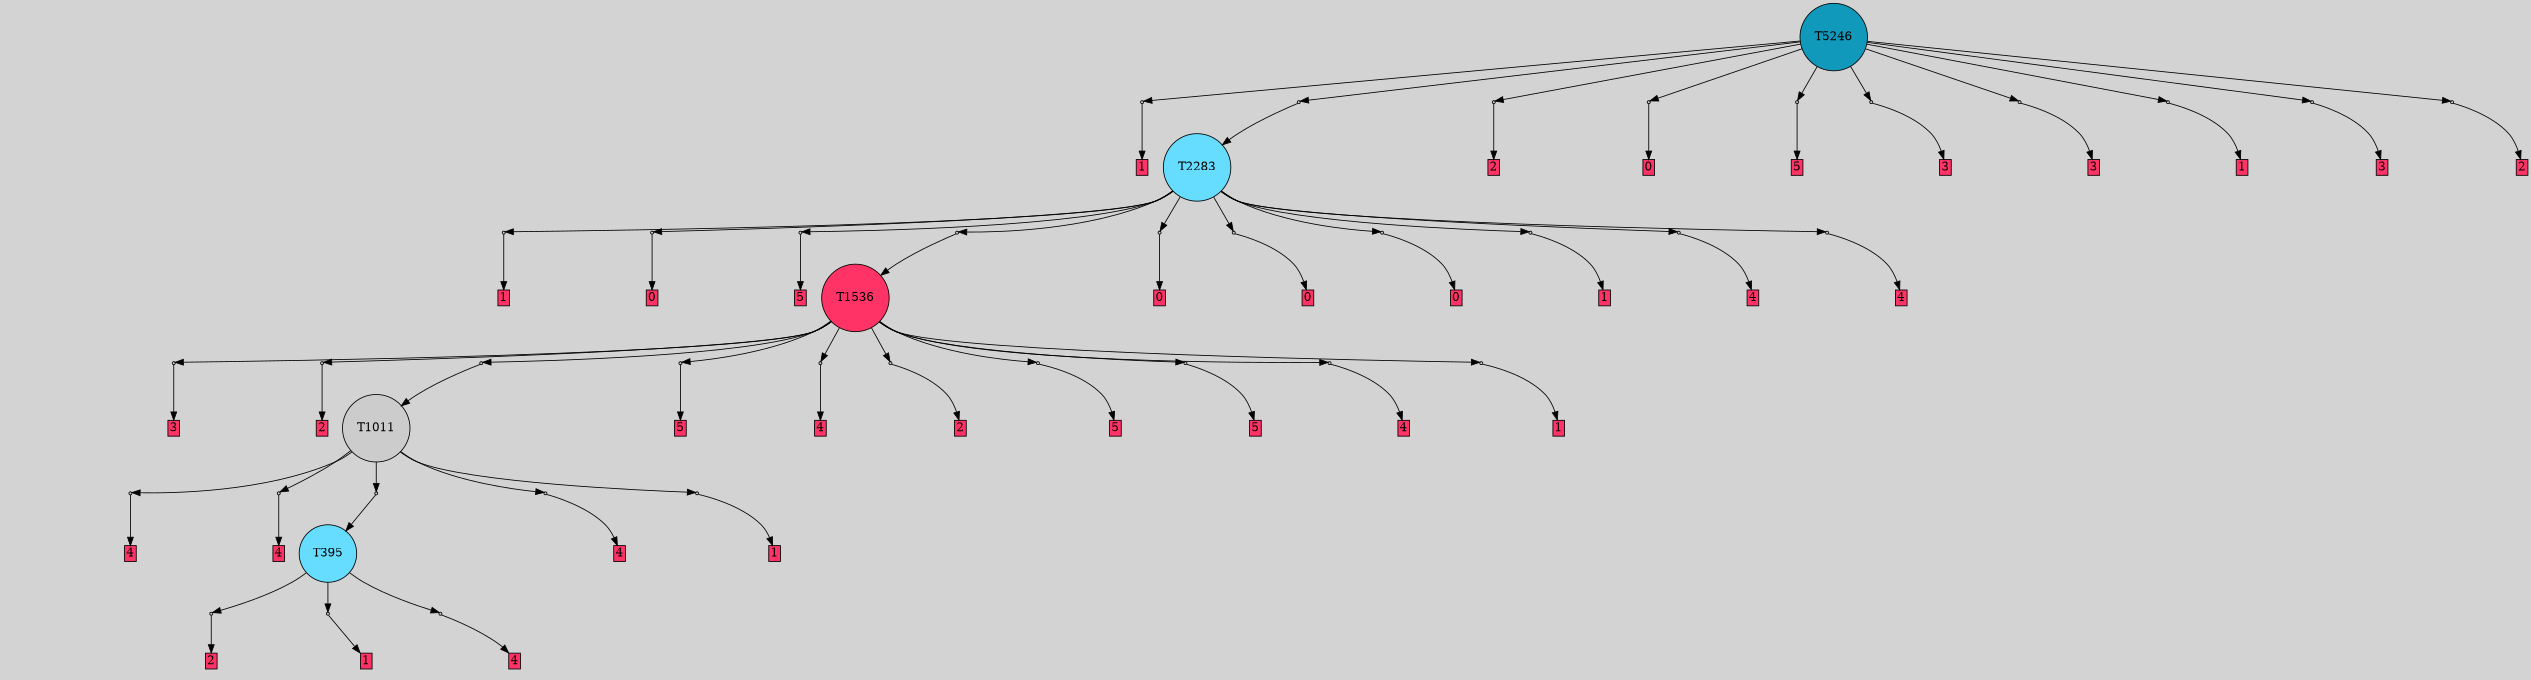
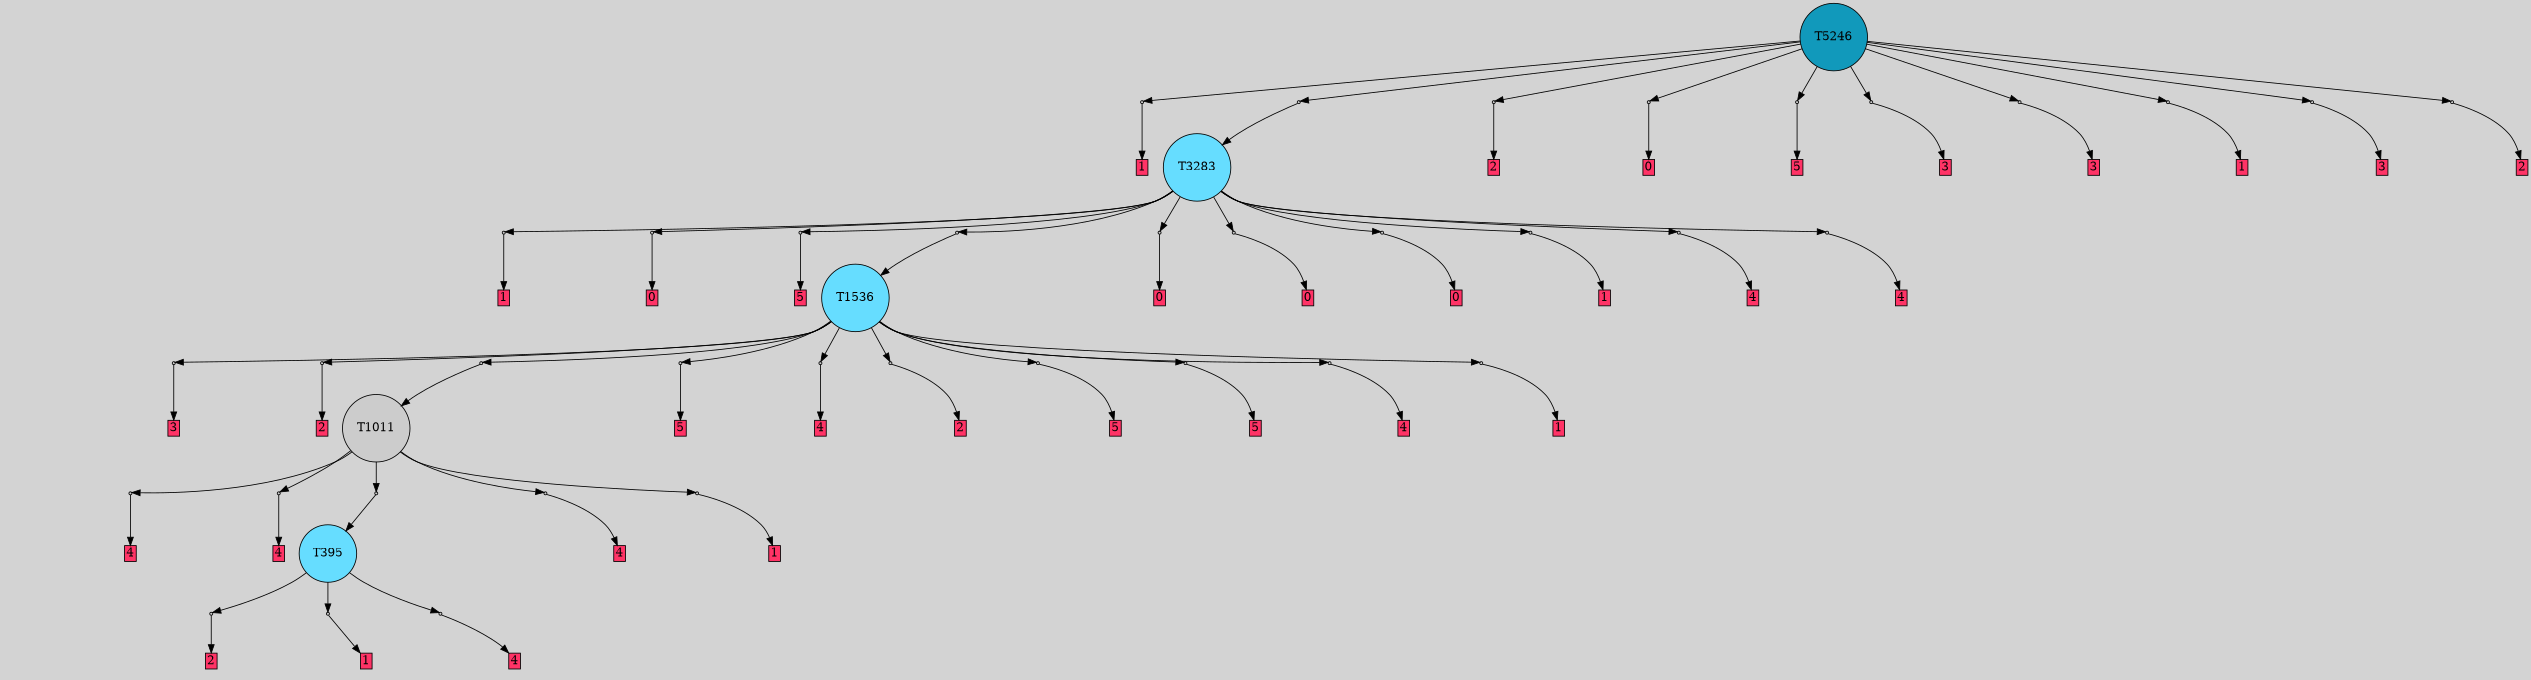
  digraph {
    bgcolor=lightgray
    node [fillcolor="#cccccc" shape=box style=filled]
    T5246 [fillcolor="#1199bb" shape=circle]
    P32972 [shape=point]
    P32973 [shape=point]
    P32974 [shape=point]
    P32975 [shape=point]
    P32976 [shape=point]
    P32977 [shape=point]
    P32978 [shape=point]
    P32979 [shape=point]
    P32980 [shape=point]
    P32981 [shape=point]
    T395 [fillcolor="#66ddff" shape=circle]
    P32944 [shape=point]
    P32945 [shape=point]
    P32946 [shape=point]
    n16 [label="2|0&2|37#2|56&#92;n" style=invis fillcolor=""]
    n17 [fillcolor="#ff3366" height=0 label=2 margin=0.03 width=0]
    n18 [label="1|1&2|41#1|10&#92;n10|0&2|48#0|49&#92;n" style=invis fillcolor=""]
    n19 [fillcolor="#ff3366" height=0 label=1 margin=0.03 width=0]
    n20 [label="3|0&2|20#0|57&#92;n" style=invis fillcolor=""]
    n21 [fillcolor="#ff3366" height=0 label=4 margin=0.03 width=0]
    T1011 [shape=circle]
    P32947 [shape=point]
    P32948 [shape=point]
    P32949 [shape=point]
    P32950 [shape=point]
    P32951 [shape=point]
    n28 [label="1|4&0|9#2|73&#92;n10|0&2|6#0|28&#92;n" style=invis fillcolor=""]
    n29 [fillcolor="#ff3366" height=0 label=4 margin=0.03 width=0]
    n30 [label="8|0&2|74#2|52&#92;n" style=invis fillcolor=""]
    n31 [fillcolor="#ff3366" height=0 label=4 margin=0.03 width=0]
    n32 [label="9|0&2|28#2|12&#92;n" style=invis fillcolor=""]
    n33 [label="1|0&2|61#0|52&#92;n" style=invis fillcolor=""]
    n34 [fillcolor="#ff3366" height=0 label=4 margin=0.03 width=0]
    n35 [label="9|1&0|12#2|49&#92;n1|1&0|65#0|62&#92;n10|0&2|48#0|49&#92;n" style=invis fillcolor=""]
    n36 [fillcolor="#ff3366" height=0 label=1 margin=0.03 width=0]
-   T1536 [fillcolor="#ff3366" shape=circle]
+   T1536 [fillcolor="#66ddff" shape=circle]
    P32952 [shape=point]
    P32953 [shape=point]
    P32954 [shape=point]
    P32955 [shape=point]
    P32956 [shape=point]
    P32957 [shape=point]
    P32958 [shape=point]
    P32959 [shape=point]
    P32960 [shape=point]
    P32961 [shape=point]
    n48 [label="8|0&2|0#2|66&#92;n" style=invis fillcolor=""]
    n49 [fillcolor="#ff3366" height=0 label=3 margin=0.03 width=0]
    n50 [label="4|0&2|59#1|18&#92;n" style=invis fillcolor=""]
    n51 [fillcolor="#ff3366" height=0 label=2 margin=0.03 width=0]
    n52 [label="0|0&2|61#0|76&#92;n10|0&0|80#2|75&#92;n" style=invis fillcolor=""]
    n53 [label="3|0&2|45#1|35&#92;n" style=invis fillcolor=""]
    n54 [fillcolor="#ff3366" height=0 label=5 margin=0.03 width=0]
    n55 [label="3|0&2|0#0|16&#92;n" style=invis fillcolor=""]
    n56 [fillcolor="#ff3366" height=0 label=4 margin=0.03 width=0]
    n57 [label="3|0&2|49#2|8&#92;n" style=invis fillcolor=""]
    n58 [fillcolor="#ff3366" height=0 label=2 margin=0.03 width=0]
    n59 [label="6|4&2|29#0|16&#92;n3|5&2|76#2|68&#92;n9|5&0|20#0|37&#92;n10|0&0|53#2|50&#92;n" style=invis fillcolor=""]
    n60 [fillcolor="#ff3366" height=0 label=5 margin=0.03 width=0]
    n61 [label="6|0&2|4#0|10&#92;n" style=invis fillcolor=""]
    n62 [fillcolor="#ff3366" height=0 label=5 margin=0.03 width=0]
    n63 [label="1|0&2|61#0|58&#92;n" style=invis fillcolor=""]
    n64 [fillcolor="#ff3366" height=0 label=4 margin=0.03 width=0]
    n65 [label="9|1&0|12#2|49&#92;n10|0&2|48#0|49&#92;n" style=invis fillcolor=""]
    n66 [fillcolor="#ff3366" height=0 label=1 margin=0.03 width=0]
-   T2283 [fillcolor="#66ddff" shape=circle]
+   T2283 [fillcolor="#66ddff" shape=circle label=T3283]
    P32962 [shape=point]
    P32963 [shape=point]
    P32964 [shape=point]
    P32965 [shape=point]
    P32966 [shape=point]
    P32967 [shape=point]
    P32968 [shape=point]
    P32969 [shape=point]
    P32970 [shape=point]
    P32971 [shape=point]
    n78 [label="3|0&2|13#1|12&#92;n" style=invis fillcolor=""]
    n79 [fillcolor="#ff3366" height=0 label=1 margin=0.03 width=0]
    n80 [label="3|0&2|21#2|46&#92;n" style=invis fillcolor=""]
    n81 [fillcolor="#ff3366" height=0 label=0 margin=0.03 width=0]
    n82 [label="4|0&2|16#2|28&#92;n9|7&0|44#2|64&#92;n8|0&0|31#0|32&#92;n" style=invis fillcolor=""]
    n83 [fillcolor="#ff3366" height=0 label=5 margin=0.03 width=0]
    n84 [label="3|0&2|75#1|72&#92;n" style=invis fillcolor=""]
    n85 [label="10|0&2|54#2|24&#92;n" style=invis fillcolor=""]
    n86 [fillcolor="#ff3366" height=0 label=0 margin=0.03 width=0]
    n87 [label="2|0&2|18#0|15&#92;n" style=invis fillcolor=""]
    n88 [fillcolor="#ff3366" height=0 label=0 margin=0.03 width=0]
    n89 [label="3|0&2|23#2|52&#92;n" style=invis fillcolor=""]
    n90 [fillcolor="#ff3366" height=0 label=0 margin=0.03 width=0]
    n91 [label="9|0&2|63#2|61&#92;n" style=invis fillcolor=""]
    n92 [fillcolor="#ff3366" height=0 label=1 margin=0.03 width=0]
    n93 [label="3|0&2|50#0|57&#92;n" style=invis fillcolor=""]
    n94 [fillcolor="#ff3366" height=0 label=4 margin=0.03 width=0]
    n95 [label="3|0&2|48#0|57&#92;n" style=invis fillcolor=""]
    n96 [fillcolor="#ff3366" height=0 label=4 margin=0.03 width=0]
    n97 [label="2|0&2|26#2|12&#92;n" style=invis fillcolor=""]
    n98 [fillcolor="#ff3366" height=0 label=1 margin=0.03 width=0]
    n99 [label="8|0&2|34#2|25&#92;n" style=invis fillcolor=""]
    n100 [label="2|0&2|57#0|29&#92;n" style=invis fillcolor=""]
    n101 [fillcolor="#ff3366" height=0 label=2 margin=0.03 width=0]
    n102 [label="10|0&2|54#2|24&#92;n" style=invis fillcolor=""]
    n103 [fillcolor="#ff3366" height=0 label=0 margin=0.03 width=0]
    n104 [label="3|0&2|50#0|57&#92;n" style=invis fillcolor=""]
    n105 [fillcolor="#ff3366" height=0 label=5 margin=0.03 width=0]
    n106 [label="1|0&2|42#2|63&#92;n" style=invis fillcolor=""]
    n107 [fillcolor="#ff3366" height=0 label=3 margin=0.03 width=0]
    n108 [label="1|0&2|42#2|63&#92;n" style=invis fillcolor=""]
    n109 [fillcolor="#ff3366" height=0 label=3 margin=0.03 width=0]
    n110 [label="3|0&2|71#2|79&#92;n" style=invis fillcolor=""]
    n111 [fillcolor="#ff3366" height=0 label=1 margin=0.03 width=0]
    n112 [label="3|0&2|74#2|2&#92;n" style=invis fillcolor=""]
    n113 [fillcolor="#ff3366" height=0 label=3 margin=0.03 width=0]
    n114 [label="8|0&2|0#2|34&#92;n" style=invis fillcolor=""]
    n115 [fillcolor="#ff3366" height=0 label=2 margin=0.03 width=0]
    subgraph sub_1 {
      rank=same
      T5246
    }
    T5246 -> P32972
    T5246 -> P32973
    T5246 -> P32974
    T5246 -> P32975
    T5246 -> P32976
    T5246 -> P32977
    T5246 -> P32978
    T5246 -> P32979
    T5246 -> P32980
    T5246 -> P32981
    P32972 -> n97 [style=invis]
    P32972 -> n98
    P32973 -> T2283
    P32973 -> n99 [style=invis]
    P32974 -> n100 [style=invis]
    P32974 -> n101
    P32975 -> n102 [style=invis]
    P32975 -> n103
    P32976 -> n104 [style=invis]
    P32976 -> n105
    P32977 -> n106 [style=invis]
    P32977 -> n107
    P32978 -> n108 [style=invis]
    P32978 -> n109
    P32979 -> n110 [style=invis]
    P32979 -> n111
    P32980 -> n112 [style=invis]
    P32980 -> n113
    P32981 -> n114 [style=invis]
    P32981 -> n115
    T395 -> P32944
    T395 -> P32945
    T395 -> P32946
    P32944 -> n16 [style=invis]
    P32944 -> n17
    P32945 -> n18 [style=invis]
    P32945 -> n19
    P32946 -> n20 [style=invis]
    P32946 -> n21
    T1011 -> P32947
    T1011 -> P32948
    T1011 -> P32949
    T1011 -> P32950
    T1011 -> P32951
    P32947 -> n28 [style=invis]
    P32947 -> n29
    P32948 -> n30 [style=invis]
    P32948 -> n31
    P32949 -> T395
    P32949 -> n32 [style=invis]
    P32950 -> n33 [style=invis]
    P32950 -> n34
    P32951 -> n35 [style=invis]
    P32951 -> n36
    T1536 -> P32952
    T1536 -> P32953
    T1536 -> P32954
    T1536 -> P32955
    T1536 -> P32956
    T1536 -> P32957
    T1536 -> P32958
    T1536 -> P32959
    T1536 -> P32960
    T1536 -> P32961
    P32952 -> n48 [style=invis]
    P32952 -> n49
    P32953 -> n50 [style=invis]
    P32953 -> n51
    P32954 -> T1011
    P32954 -> n52 [style=invis]
    P32955 -> n53 [style=invis]
    P32955 -> n54
    P32956 -> n55 [style=invis]
    P32956 -> n56
    P32957 -> n57 [style=invis]
    P32957 -> n58
    P32958 -> n59 [style=invis]
    P32958 -> n60
    P32959 -> n61 [style=invis]
    P32959 -> n62
    P32960 -> n63 [style=invis]
    P32960 -> n64
    P32961 -> n65 [style=invis]
    P32961 -> n66
    T2283 -> P32962
    T2283 -> P32963
    T2283 -> P32964
    T2283 -> P32965
    T2283 -> P32966
    T2283 -> P32967
    T2283 -> P32968
    T2283 -> P32969
    T2283 -> P32970
    T2283 -> P32971
    P32962 -> n78 [style=invis]
    P32962 -> n79
    P32963 -> n80 [style=invis]
    P32963 -> n81
    P32964 -> n82 [style=invis]
    P32964 -> n83
    P32965 -> T1536
    P32965 -> n84 [style=invis]
    P32966 -> n85 [style=invis]
    P32966 -> n86
    P32967 -> n87 [style=invis]
    P32967 -> n88
    P32968 -> n89 [style=invis]
    P32968 -> n90
    P32969 -> n91 [style=invis]
    P32969 -> n92
    P32970 -> n93 [style=invis]
    P32970 -> n94
    P32971 -> n95 [style=invis]
    P32971 -> n96
  }
